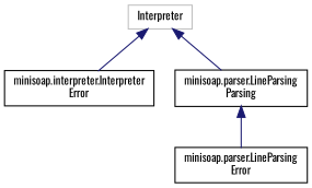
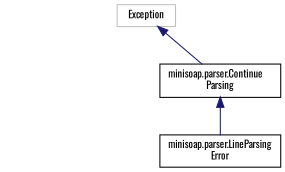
  digraph {
    fontname=Oswald
    rankdir=TB
    node [color=black fillcolor=white fontname=Oswald fontsize=10 shape=record style=filled]
    edge [color=midnightblue dir=back fontname=Oswald fontsize=10 labelfontname=Helvetica labelfontsize=10 style=solid]
-   n1 [color=grey75 height=0.2 label=Interpreter width=0.4]
-   n2 [height=0.2 label="minisoap.interpreter.Interpreter\lError" width=0.4]
-   n3 [height=0.2 label="minisoap.parser.LineParsing\lParsing" width=0.4]
+   n1 [color=grey75 height=0.2 label=Exception width=0.4]
+   n3 [height=0.2 label="minisoap.parser.Continue\lParsing" width=0.4]
    n4 [height=0.2 label="minisoap.parser.LineParsing\lError" width=0.4]
-   n1 -> n2
    n1 -> n3
    n3 -> n4
  }
